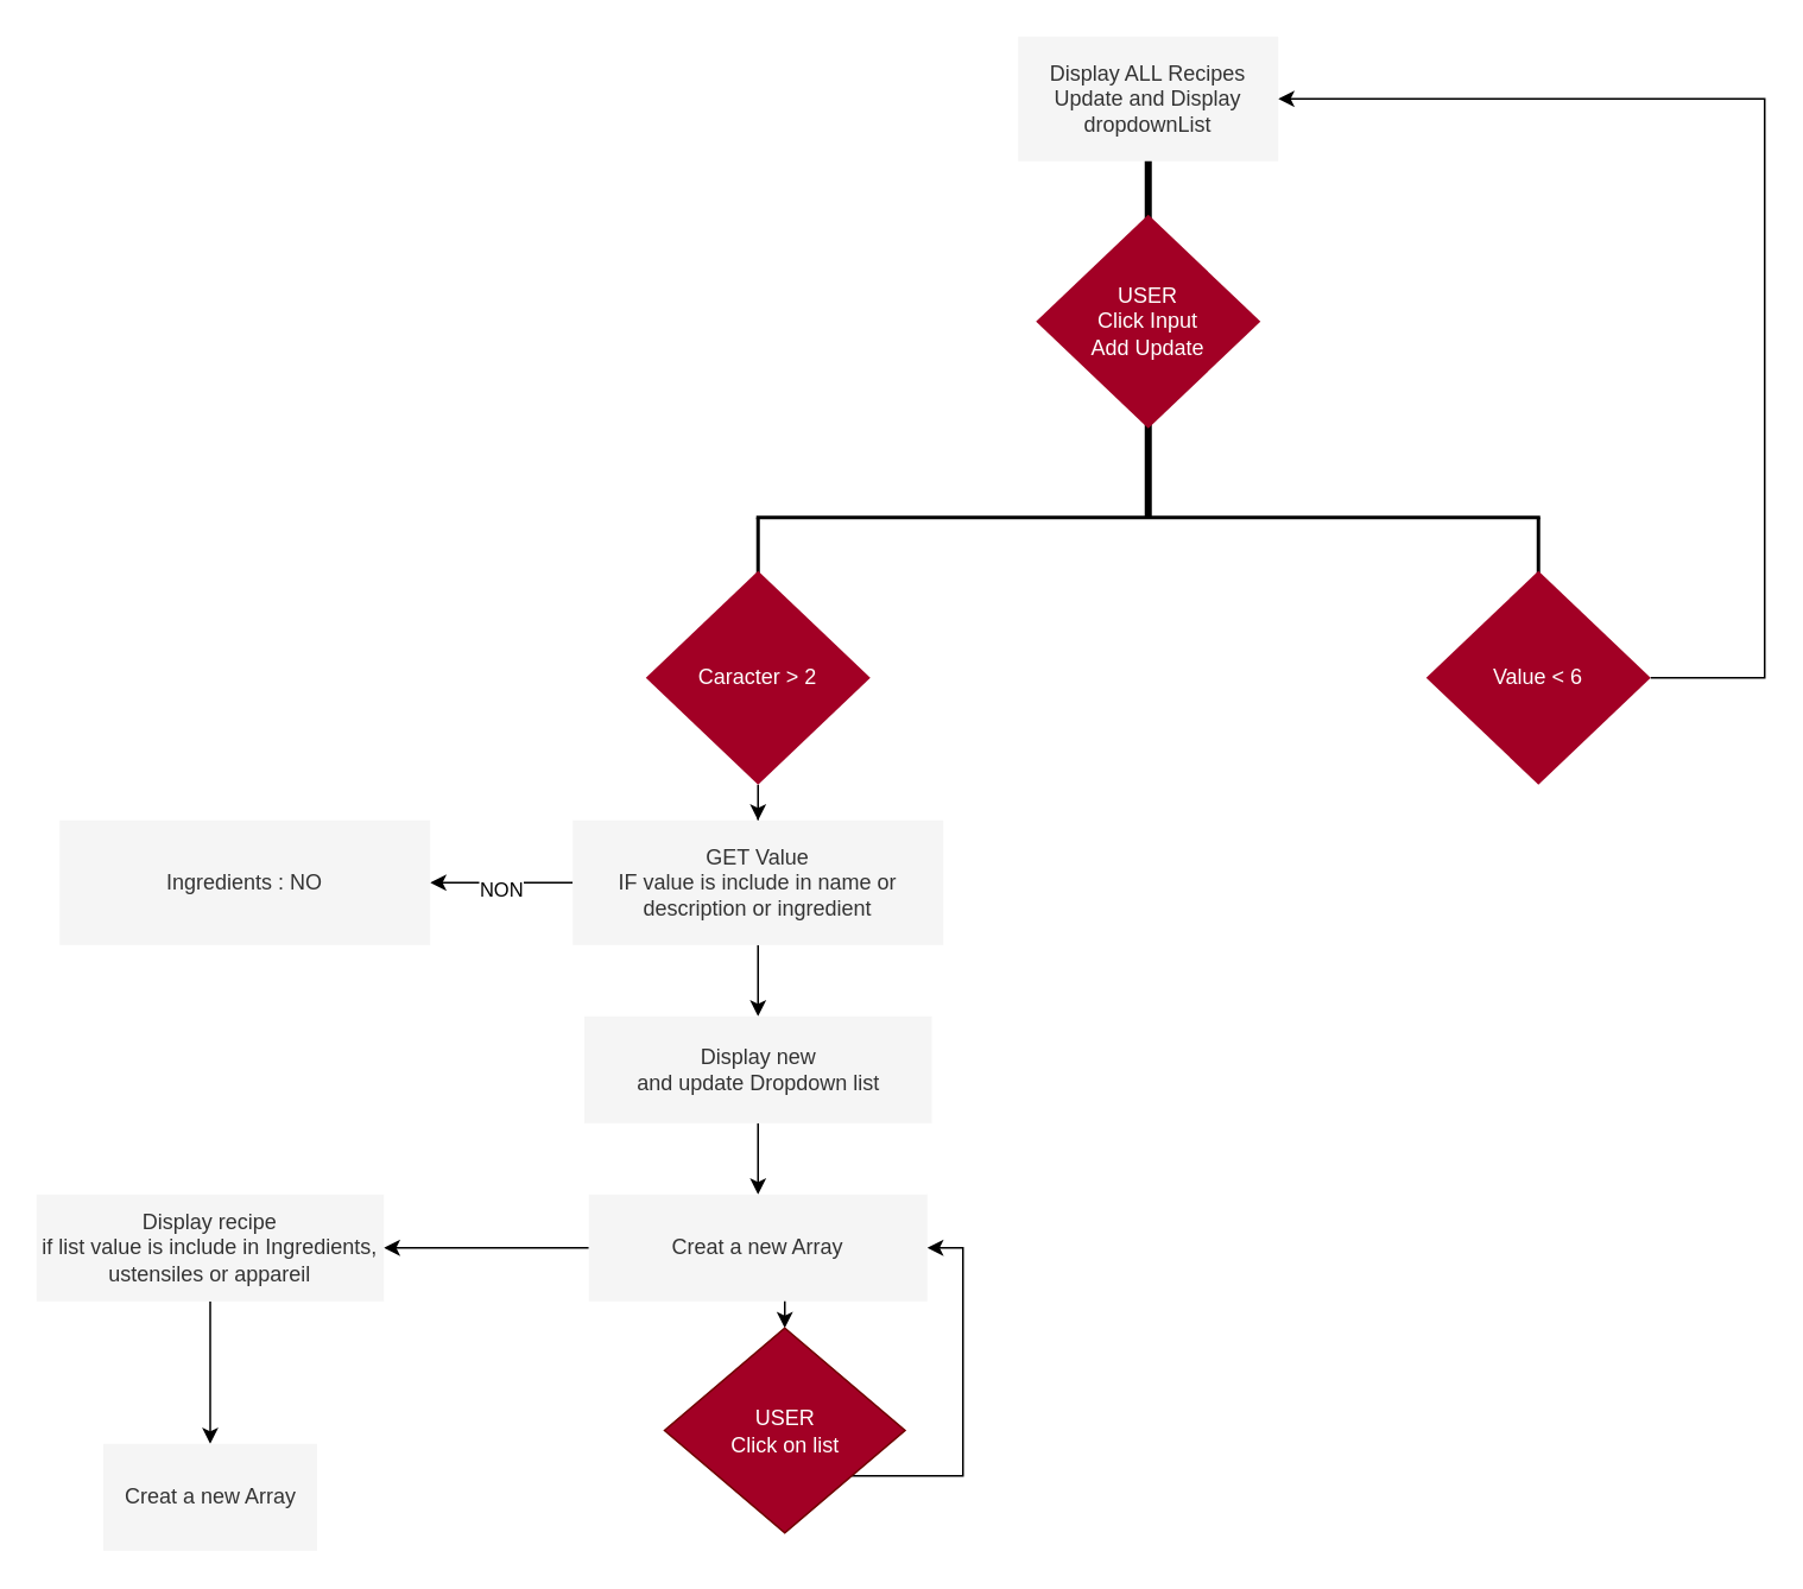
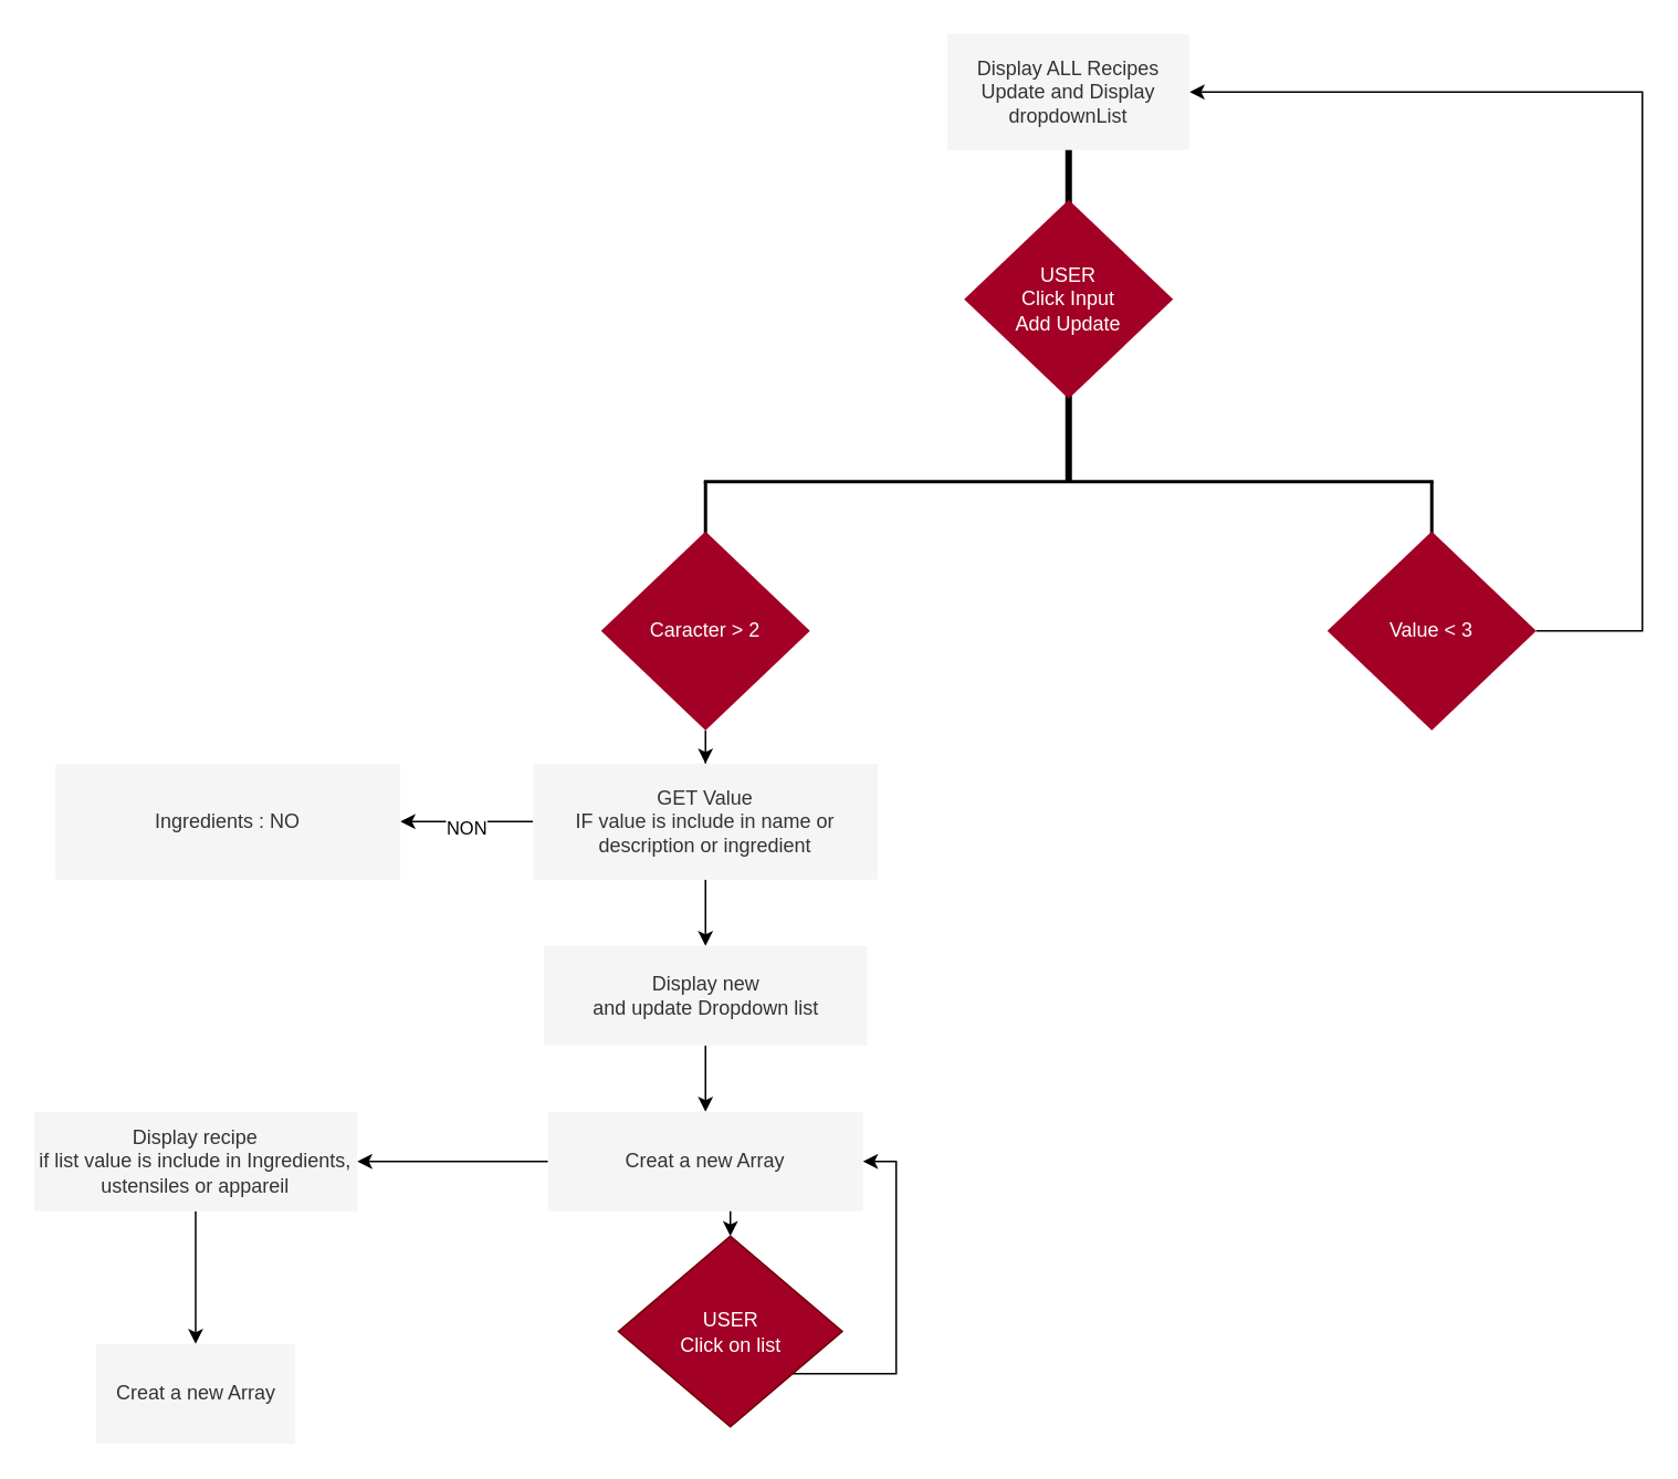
  <mxCell id="0" />
  <mxCell id="1" parent="0" />
  <mxCell id="2" value="&lt;div&gt;Display ALL Recipes&lt;/div&gt;&lt;div&gt;Update and Display &lt;br&gt;&lt;/div&gt;&lt;div&gt;dropdownList&lt;br&gt;&lt;/div&gt;" style="rounded=0;whiteSpace=wrap;html=1;fillColor=#f5f5f5;fontColor=#333333;strokeColor=none;" vertex="1" parent="1"><mxGeometry x="571" y="20" width="146" height="70" as="geometry" /></mxCell>
  <mxCell id="3" value="" style="line;strokeWidth=4;direction=south;html=1;perimeter=backbonePerimeter;points=[];outlineConnect=0;" vertex="1" parent="1"><mxGeometry x="639" y="90" width="10" height="40" as="geometry" /></mxCell>
  <mxCell id="4" value="" style="line;strokeWidth=4;direction=south;html=1;perimeter=backbonePerimeter;points=[];outlineConnect=0;" vertex="1" parent="1"><mxGeometry x="639" y="230" width="10" height="60" as="geometry" /></mxCell>
  <mxCell id="5" value="&lt;div&gt;USER&lt;/div&gt;&lt;div&gt;Click Input &lt;br&gt;&lt;/div&gt;&lt;div&gt;Add Update&lt;br&gt;&lt;/div&gt;" style="rhombus;whiteSpace=wrap;html=1;fillColor=#a20025;fontColor=#ffffff;strokeColor=none;" vertex="1" parent="1"><mxGeometry x="581" y="120" width="126" height="120" as="geometry" /></mxCell>
  <mxCell id="6" value="" style="line;strokeWidth=2;html=1;" vertex="1" parent="1"><mxGeometry x="424" y="280" width="440" height="20" as="geometry" /></mxCell>
  <mxCell id="7" value="" style="line;strokeWidth=2;direction=south;html=1;" vertex="1" parent="1"><mxGeometry x="420" y="290" width="10" height="50" as="geometry" /></mxCell>
  <mxCell id="8" value="" style="edgeStyle=orthogonalEdgeStyle;rounded=0;orthogonalLoop=1;jettySize=auto;html=1;" edge="1" parent="1" source="9" target="16"><mxGeometry relative="1" as="geometry" /></mxCell>
  <mxCell id="9" value="Caracter &amp;gt; 2" style="rhombus;whiteSpace=wrap;html=1;fillColor=#a20025;fontColor=#ffffff;strokeColor=none;" vertex="1" parent="1"><mxGeometry x="362" y="320" width="126" height="120" as="geometry" /></mxCell>
  <mxCell id="10" value="" style="line;strokeWidth=2;direction=south;html=1;" vertex="1" parent="1"><mxGeometry x="858" y="290" width="10" height="50" as="geometry" /></mxCell>
- <mxCell id="11" value="Value &amp;lt; 6" style="rhombus;whiteSpace=wrap;html=1;fillColor=#a20025;fontColor=#ffffff;strokeColor=none;" vertex="1" parent="1"><mxGeometry x="800" y="320" width="126" height="120" as="geometry" /></mxCell>
+ <mxCell id="11" value="Value &amp;lt; 3" style="rhombus;whiteSpace=wrap;html=1;fillColor=#a20025;fontColor=#ffffff;strokeColor=none;" vertex="1" parent="1"><mxGeometry x="800" y="320" width="126" height="120" as="geometry" /></mxCell>
  <mxCell id="12" style="edgeStyle=orthogonalEdgeStyle;rounded=0;orthogonalLoop=1;jettySize=auto;html=1;entryX=1;entryY=0.5;entryDx=0;entryDy=0;exitX=1;exitY=0.5;exitDx=0;exitDy=0;" edge="1" parent="1" source="11" target="2"><mxGeometry relative="1" as="geometry"><mxPoint x="1130" y="380" as="sourcePoint" /><Array as="points"><mxPoint x="990" y="380" /><mxPoint x="990" y="55" /></Array></mxGeometry></mxCell>
  <mxCell id="13" value="" style="edgeStyle=orthogonalEdgeStyle;rounded=0;orthogonalLoop=1;jettySize=auto;html=1;" edge="1" parent="1" source="16" target="17"><mxGeometry relative="1" as="geometry" /></mxCell>
  <mxCell id="14" value="NON" style="edgeLabel;html=1;align=center;verticalAlign=middle;resizable=0;points=[];" vertex="1" connectable="0" parent="13"><mxGeometry x="0.025" y="3" relative="1" as="geometry"><mxPoint as="offset" /></mxGeometry></mxCell>
  <mxCell id="15" value="" style="edgeStyle=orthogonalEdgeStyle;rounded=0;orthogonalLoop=1;jettySize=auto;html=1;" edge="1" parent="1" source="16" target="20"><mxGeometry relative="1" as="geometry" /></mxCell>
  <mxCell id="16" value="&lt;div&gt;GET Value&lt;/div&gt;&lt;div&gt;IF value is include in name or description or ingredient&lt;br&gt;&lt;/div&gt;" style="rounded=0;whiteSpace=wrap;html=1;fillColor=#f5f5f5;fontColor=#333333;strokeColor=none;" vertex="1" parent="1"><mxGeometry x="321" y="460" width="208" height="70" as="geometry" /></mxCell>
  <mxCell id="17" value="Ingredients : NO" style="rounded=0;whiteSpace=wrap;html=1;fillColor=#f5f5f5;fontColor=#333333;strokeColor=none;" vertex="1" parent="1"><mxGeometry x="33" y="460" width="208" height="70" as="geometry" /></mxCell>
  <mxCell id="18" value="" style="edgeStyle=orthogonalEdgeStyle;rounded=0;orthogonalLoop=1;jettySize=auto;html=1;" edge="1" parent="1" target="22"><mxGeometry relative="1" as="geometry"><mxPoint x="425" y="690" as="sourcePoint" /></mxGeometry></mxCell>
  <mxCell id="19" value="" style="edgeStyle=orthogonalEdgeStyle;rounded=0;orthogonalLoop=1;jettySize=auto;html=1;" edge="1" parent="1" source="20" target="24"><mxGeometry relative="1" as="geometry" /></mxCell>
  <mxCell id="20" value="&lt;div&gt;Display new&lt;/div&gt;&lt;div&gt;and update Dropdown list&lt;br&gt;&lt;/div&gt;" style="whiteSpace=wrap;html=1;rounded=0;fontColor=#333333;strokeColor=none;fillColor=#f5f5f5;" vertex="1" parent="1"><mxGeometry x="327.5" y="570" width="195" height="60" as="geometry" /></mxCell>
  <mxCell id="21" style="edgeStyle=orthogonalEdgeStyle;rounded=0;orthogonalLoop=1;jettySize=auto;html=1;entryX=1;entryY=0.5;entryDx=0;entryDy=0;" edge="1" parent="1" source="22" target="24"><mxGeometry relative="1" as="geometry"><Array as="points"><mxPoint x="540" y="828" /><mxPoint x="540" y="700" /></Array></mxGeometry></mxCell>
  <mxCell id="22" value="&lt;div&gt;USER&lt;/div&gt;&lt;div&gt;Click on list&lt;br&gt;&lt;/div&gt;" style="rhombus;whiteSpace=wrap;html=1;rounded=0;fontColor=#ffffff;strokeColor=#6F0000;fillColor=#a20025;" vertex="1" parent="1"><mxGeometry x="372.5" y="745" width="135" height="115" as="geometry" /></mxCell>
  <mxCell id="23" value="" style="edgeStyle=orthogonalEdgeStyle;rounded=0;orthogonalLoop=1;jettySize=auto;html=1;" edge="1" parent="1" source="24" target="26"><mxGeometry relative="1" as="geometry" /></mxCell>
  <mxCell id="24" value="Creat a new Array" style="whiteSpace=wrap;html=1;rounded=0;fontColor=#333333;strokeColor=none;fillColor=#f5f5f5;" vertex="1" parent="1"><mxGeometry x="330" y="670" width="190" height="60" as="geometry" /></mxCell>
  <mxCell id="25" value="" style="edgeStyle=orthogonalEdgeStyle;rounded=0;orthogonalLoop=1;jettySize=auto;html=1;" edge="1" parent="1" source="26" target="27"><mxGeometry relative="1" as="geometry" /></mxCell>
  <mxCell id="26" value="&lt;div&gt;Display recipe&lt;/div&gt;&lt;div&gt;if list value is include in Ingredients, ustensiles or appareil&lt;br&gt;&lt;/div&gt;" style="whiteSpace=wrap;html=1;rounded=0;fontColor=#333333;strokeColor=none;fillColor=#f5f5f5;" vertex="1" parent="1"><mxGeometry x="20" y="670" width="195" height="60" as="geometry" /></mxCell>
  <mxCell id="27" value="Creat a new Array" style="whiteSpace=wrap;html=1;rounded=0;fontColor=#333333;strokeColor=none;fillColor=#f5f5f5;" vertex="1" parent="1"><mxGeometry x="57.5" y="810" width="120" height="60" as="geometry" /></mxCell>
